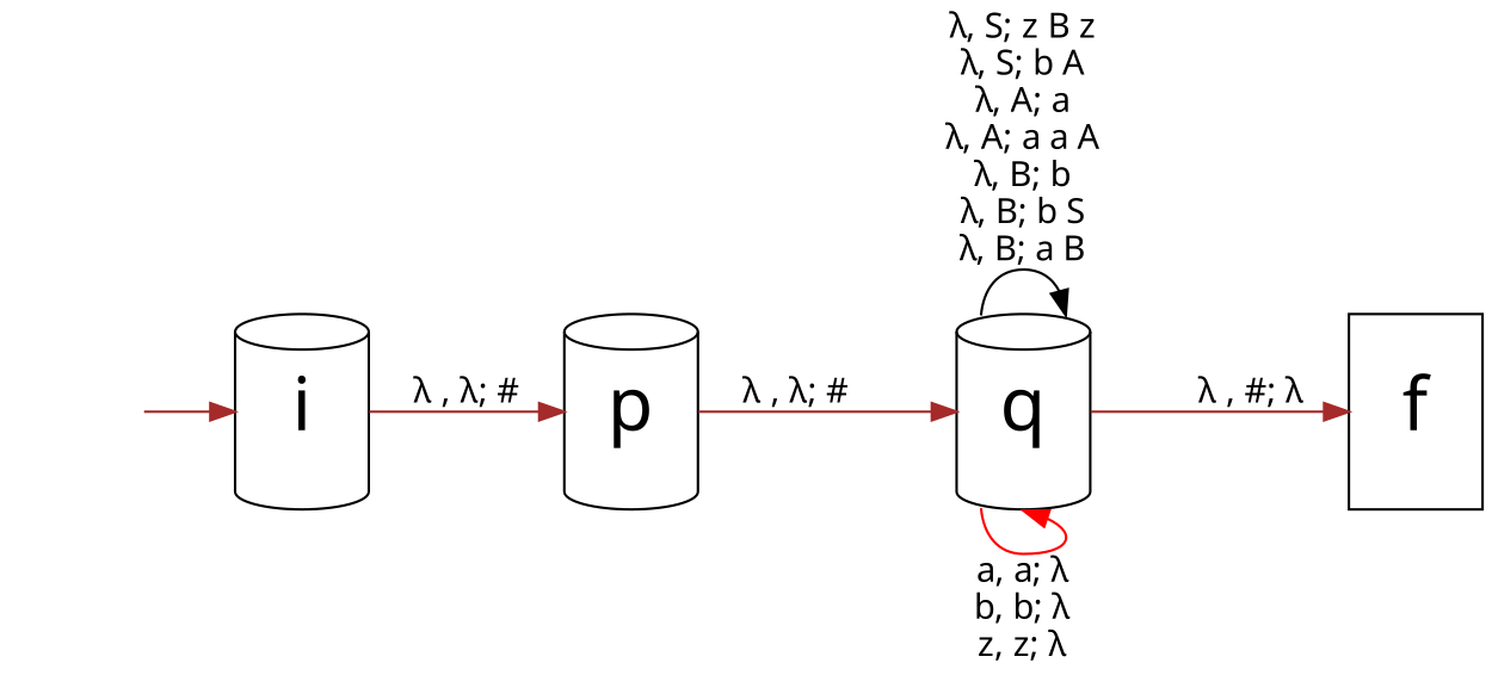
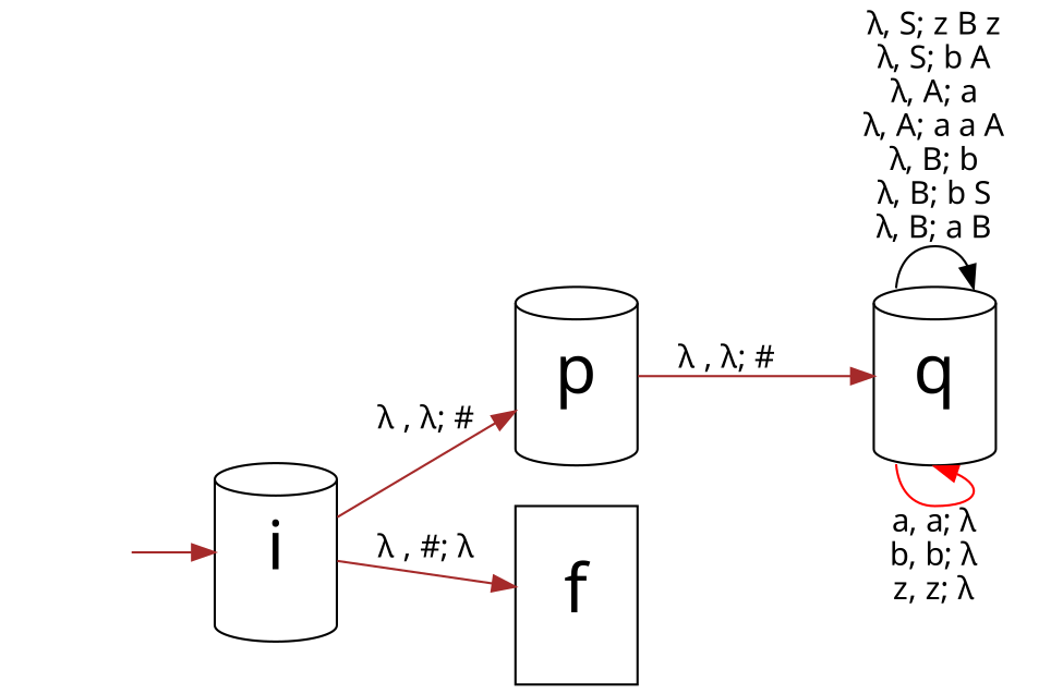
  digraph {
    diredgeconstraints=True
    fontname="Noto Sans"
    rankdir=LR
    node [fontcolor=black fontname="Noto Sans" fontsize=30 shape=cylinder]
    edge [color=brown fontname="Noto Sans"]
    "" [fontsize=18 height=1.1 shape=none]
    i [height=1.1]
    p [height=1.1]
    q [height=1.1]
    f [height=1.1 shape=box]
    "" -> i
    i -> p [label="λ , λ; #"]
    p -> q [label="λ , λ; #"]
    q -> q [color=black label="λ, S; z B z\nλ, S; b A\nλ, A; a\nλ, A; a a A\nλ, B; b\nλ, B; b S\nλ, B; a B\n"]
    q -> q [color=red headport=s label="a, a; λ\nb, b; λ\nz, z; λ\n"]
-   q -> f [label="λ , #; λ"]
+   i -> f [label="λ , #; λ"]
  }
